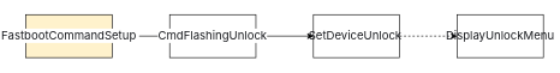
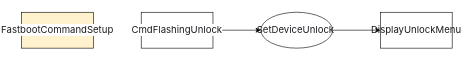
  <mxCell id="0" />
  <mxCell id="1" parent="0" />
- <mxCell id="2" value="" style="rounded=0;orthogonalLoop=1;jettySize=auto;html=1;" parent="1" source="3" target="5" edge="1"><mxGeometry relative="1" as="geometry" /></mxCell>
  <mxCell id="3" value="&lt;span style=&quot;color: rgb(25, 27, 31); font-family: -apple-system, BlinkMacSystemFont, &amp;quot;Helvetica Neue&amp;quot;, &amp;quot;PingFang SC&amp;quot;, &amp;quot;Microsoft YaHei&amp;quot;, &amp;quot;Source Han Sans SC&amp;quot;, &amp;quot;Noto Sans CJK SC&amp;quot;, &amp;quot;WenQuanYi Micro Hei&amp;quot;, sans-serif; font-size: 16px; text-align: start; white-space-collapse: preserve; background-color: rgb(255, 255, 255);&quot;&gt;FastbootCommandSetup &lt;/span&gt;" style="rounded=0;whiteSpace=wrap;html=1;fillColor=#fff2cc;" parent="1" vertex="1"><mxGeometry x="20" y="20" width="120" height="60" as="geometry" /></mxCell>
  <mxCell id="4" value="" style="edgeStyle=orthogonalEdgeStyle;rounded=0;orthogonalLoop=1;jettySize=auto;html=1;" parent="1" source="5" target="7" edge="1"><mxGeometry relative="1" as="geometry" /></mxCell>
  <mxCell id="5" value="&lt;span style=&quot;color: rgb(25, 27, 31); font-family: -apple-system, BlinkMacSystemFont, &amp;quot;Helvetica Neue&amp;quot;, &amp;quot;PingFang SC&amp;quot;, &amp;quot;Microsoft YaHei&amp;quot;, &amp;quot;Source Han Sans SC&amp;quot;, &amp;quot;Noto Sans CJK SC&amp;quot;, &amp;quot;WenQuanYi Micro Hei&amp;quot;, sans-serif; font-size: 16px; text-align: start; white-space-collapse: preserve; background-color: rgb(255, 255, 255);&quot;&gt;CmdFlashingUnlock&lt;/span&gt;" style="rounded=0;whiteSpace=wrap;html=1;" parent="1" vertex="1"><mxGeometry x="220" y="20" width="120" height="60" as="geometry" /></mxCell>
- <mxCell id="6" value="" style="edgeStyle=orthogonalEdgeStyle;rounded=0;orthogonalLoop=1;jettySize=auto;html=1;dashed=1;" parent="1" source="7" target="8" edge="1"><mxGeometry relative="1" as="geometry" /></mxCell>
- <mxCell id="7" value="&lt;div style=&quot;text-align: start;&quot;&gt;&lt;span style=&quot;background-color: initial;&quot;&gt;&lt;font face=&quot;-apple-system, BlinkMacSystemFont, Helvetica Neue, PingFang SC, Microsoft YaHei, Source Han Sans SC, Noto Sans CJK SC, WenQuanYi Micro Hei, sans-serif&quot; color=&quot;#191b1f&quot;&gt;&lt;span style=&quot;font-size: 16px; white-space-collapse: preserve;&quot;&gt;SetDeviceUnlock&lt;/span&gt;&lt;/font&gt;&amp;nbsp;&lt;/span&gt;&lt;/div&gt;" style="rounded=0;whiteSpace=wrap;html=1;" parent="1" vertex="1"><mxGeometry x="420" y="20" width="120" height="60" as="geometry" /></mxCell>
+ <mxCell id="6" value="" style="edgeStyle=orthogonalEdgeStyle;rounded=0;orthogonalLoop=1;jettySize=auto;html=1;" parent="1" source="7" target="8" edge="1"><mxGeometry relative="1" as="geometry" /></mxCell>
+ <mxCell id="7" value="&lt;div style=&quot;text-align: start;&quot;&gt;&lt;span style=&quot;background-color: initial;&quot;&gt;&lt;font face=&quot;-apple-system, BlinkMacSystemFont, Helvetica Neue, PingFang SC, Microsoft YaHei, Source Han Sans SC, Noto Sans CJK SC, WenQuanYi Micro Hei, sans-serif&quot; color=&quot;#191b1f&quot;&gt;&lt;span style=&quot;font-size: 16px; white-space-collapse: preserve;&quot;&gt;SetDeviceUnlock&lt;/span&gt;&lt;/font&gt;&amp;nbsp;&lt;/span&gt;&lt;/div&gt;" style="ellipse;whiteSpace=wrap;html=1;" parent="1" vertex="1"><mxGeometry x="420" y="20" width="120" height="60" as="geometry" /></mxCell>
  <mxCell id="8" value="&lt;div style=&quot;text-align: start;&quot;&gt;&lt;font face=&quot;-apple-system, BlinkMacSystemFont, Helvetica Neue, PingFang SC, Microsoft YaHei, Source Han Sans SC, Noto Sans CJK SC, WenQuanYi Micro Hei, sans-serif&quot; color=&quot;#191b1f&quot;&gt;&lt;span style=&quot;font-size: 16px; white-space-collapse: preserve;&quot;&gt;DisplayUnlockMenu&lt;/span&gt;&lt;/font&gt;&lt;br&gt;&lt;/div&gt;" style="rounded=0;whiteSpace=wrap;html=1;" parent="1" vertex="1"><mxGeometry x="620" y="20" width="120" height="60" as="geometry" /></mxCell>
